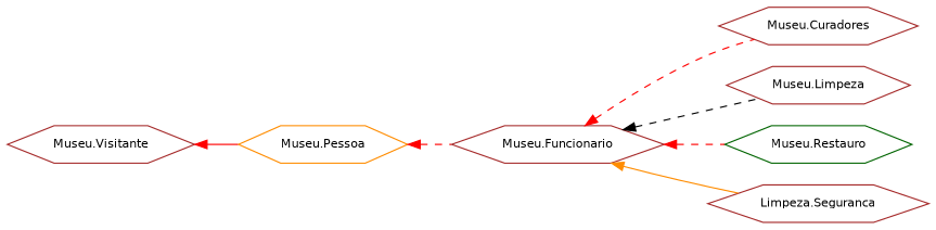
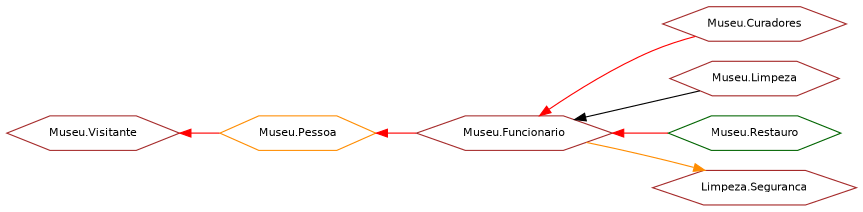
  digraph {
    rankdir=LR
    node [color=brown fillcolor=white fontname=Helvetica fontsize=10 shape=hexagon style=filled]
    edge [color=red dir=back fontname=Helvetica fontsize=10 labelfontname=Helvetica labelfontsize=10 style=solid]
    n1 [color=darkorange height=0.2 label="Museu.Pessoa" width=0.4]
    n2 [height=0.2 label="Museu.Funcionario" width=0.4]
    n3 [height=0.2 label="Museu.Curadores" width=0.4]
    n4 [height=0.2 label="Museu.Limpeza" width=0.4]
    n5 [color=darkgreen height=0.2 label="Museu.Restauro" width=0.4]
    n6 [height=0.2 label="Limpeza.Seguranca" width=0.4]
    n7 [height=0.2 label="Museu.Visitante" width=0.4]
-   n1 -> n2 [style=dashed]
-   n2 -> n3 [style=dashed]
-   n2 -> n4 [color=black style=dashed]
-   n2 -> n5 [style=dashed]
-   n2 -> n6 [color=darkorange]
+   n1 -> n2
+   n2 -> n3
+   n2 -> n4 [color=black]
+   n2 -> n5
+   n6 -> n2 [color=darkorange]
    n7 -> n1
  }
